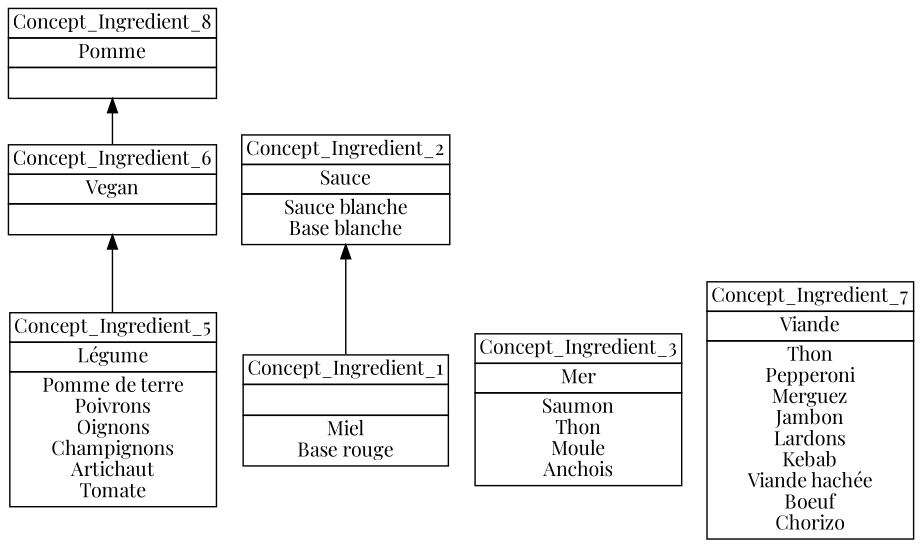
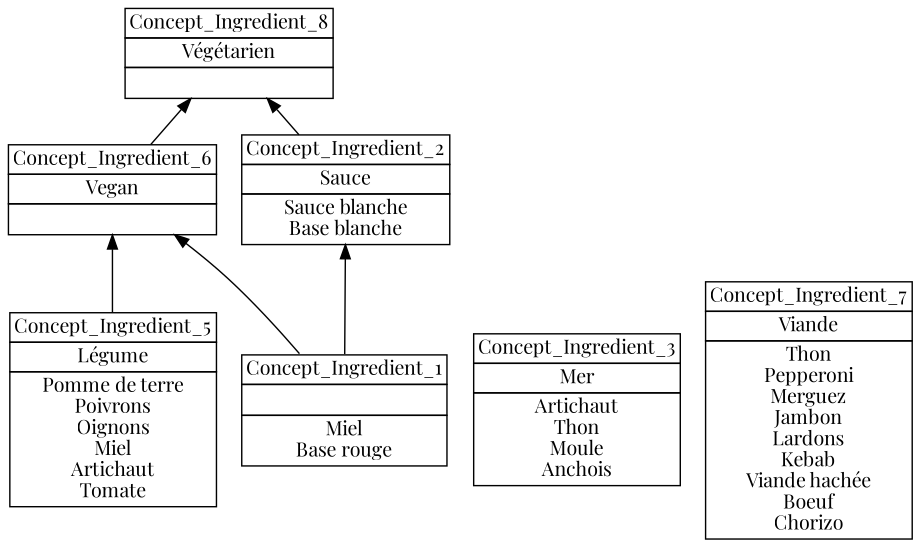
  digraph {
    fontname="Playfair Display"
    nodesep=0.2
    rankdir=BT
    ranksep=0.3
    node [fontname="Playfair Display" margin="0.03,0.03" shape=none]
    edge [fontname="Playfair Display" headport=p tailport=p]
    n1 [label=<<table border="0" cellborder="1" cellspacing="0" port="p"><tr><td>Concept_Ingredient_6</td></tr><tr><td>Vegan<br/></td></tr><tr><td><br/></td></tr></table>>]
-   n2 [label=<<table border="0" cellborder="1" cellspacing="0" port="p"><tr><td>Concept_Ingredient_8</td></tr><tr><td>Pomme<br/></td></tr><tr><td><br/></td></tr></table>>]
+   n2 [label=<<table border="0" cellborder="1" cellspacing="0" port="p"><tr><td>Concept_Ingredient_8</td></tr><tr><td>Végétarien<br/></td></tr><tr><td><br/></td></tr></table>>]
    n3 [label=<<table border="0" cellborder="1" cellspacing="0" port="p"><tr><td>Concept_Ingredient_1</td></tr><tr><td><br/></td></tr><tr><td>Miel<br/>Base rouge<br/></td></tr></table>>]
    n4 [label=<<table border="0" cellborder="1" cellspacing="0" port="p"><tr><td>Concept_Ingredient_2</td></tr><tr><td>Sauce<br/></td></tr><tr><td>Sauce blanche<br/>Base blanche<br/></td></tr></table>>]
-   n5 [label=<<table border="0" cellborder="1" cellspacing="0" port="p"><tr><td>Concept_Ingredient_3</td></tr><tr><td>Mer<br/></td></tr><tr><td>Saumon<br/>Thon<br/>Moule<br/>Anchois<br/></td></tr></table>>]
-   n6 [label=<<table border="0" cellborder="1" cellspacing="0" port="p"><tr><td>Concept_Ingredient_5</td></tr><tr><td>Légume<br/></td></tr><tr><td>Pomme de terre<br/>Poivrons<br/>Oignons<br/>Champignons<br/>Artichaut<br/>Tomate<br/></td></tr></table>>]
+   n5 [label=<<table border="0" cellborder="1" cellspacing="0" port="p"><tr><td>Concept_Ingredient_3</td></tr><tr><td>Mer<br/></td></tr><tr><td>Artichaut<br/>Thon<br/>Moule<br/>Anchois<br/></td></tr></table>>]
+   n6 [label=<<table border="0" cellborder="1" cellspacing="0" port="p"><tr><td>Concept_Ingredient_5</td></tr><tr><td>Légume<br/></td></tr><tr><td>Pomme de terre<br/>Poivrons<br/>Oignons<br/>Miel<br/>Artichaut<br/>Tomate<br/></td></tr></table>>]
    n7 [label=<<table border="0" cellborder="1" cellspacing="0" port="p"><tr><td>Concept_Ingredient_7</td></tr><tr><td>Viande<br/></td></tr><tr><td>Thon<br/>Pepperoni<br/>Merguez<br/>Jambon<br/>Lardons<br/>Kebab<br/>Viande hachée<br/>Boeuf<br/>Chorizo<br/></td></tr></table>>]
    n1 -> n2
+   n3 -> n1
    n3 -> n4
+   n4 -> n2
    n6 -> n1
  }
